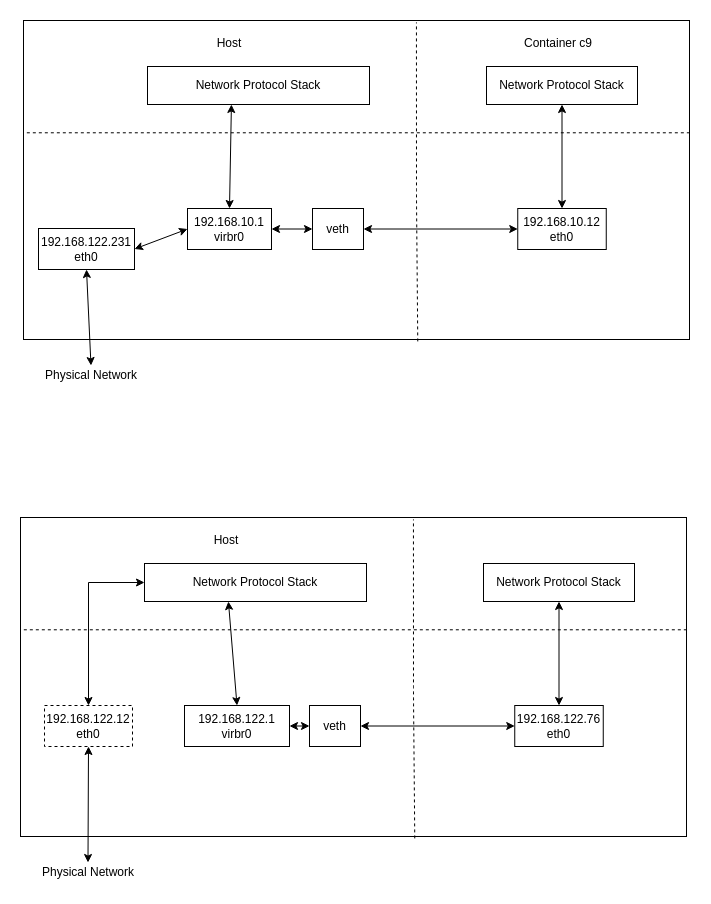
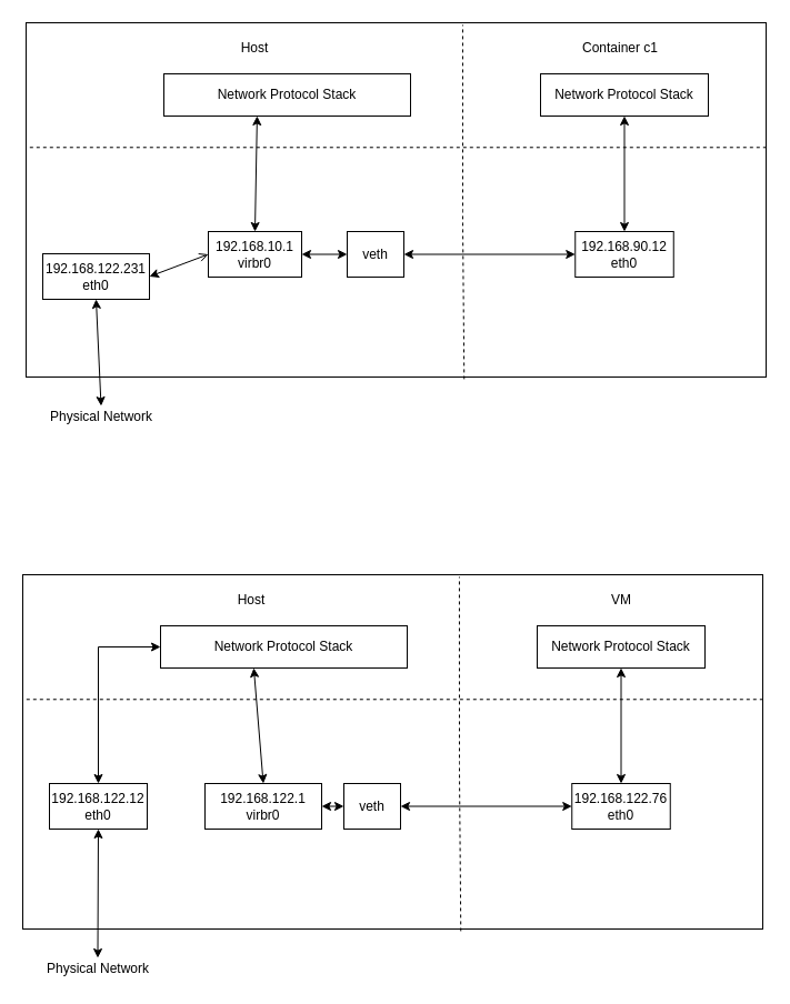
  <mxCell id="0" />
  <mxCell id="1" parent="0" />
  <mxCell id="2" value="" style="rounded=0;whiteSpace=wrap;html=1;" parent="1" vertex="1"><mxGeometry x="23" y="20" width="666" height="319" as="geometry" /></mxCell>
  <mxCell id="3" value="Network Protocol Stack" style="rounded=0;whiteSpace=wrap;html=1;" parent="1" vertex="1"><mxGeometry x="147" y="66" width="222" height="38" as="geometry" /></mxCell>
  <mxCell id="4" value="" style="endArrow=none;dashed=1;html=1;entryX=1;entryY=0.352;entryDx=0;entryDy=0;exitX=0.005;exitY=0.352;exitDx=0;exitDy=0;exitPerimeter=0;entryPerimeter=0;" parent="1" source="2" target="2" edge="1"><mxGeometry width="50" height="50" relative="1" as="geometry"><mxPoint x="89" y="394" as="sourcePoint" /><mxPoint x="139" y="344" as="targetPoint" /></mxGeometry></mxCell>
  <mxCell id="5" value="192.168.10.1&lt;br&gt;virbr0" style="rounded=0;whiteSpace=wrap;html=1;" parent="1" vertex="1"><mxGeometry x="187" y="208" width="84" height="41" as="geometry" /></mxCell>
  <mxCell id="6" value="veth" style="rounded=0;whiteSpace=wrap;html=1;" parent="1" vertex="1"><mxGeometry x="312" y="208" width="51" height="41" as="geometry" /></mxCell>
  <mxCell id="7" value="Network Protocol Stack" style="rounded=0;whiteSpace=wrap;html=1;" parent="1" vertex="1"><mxGeometry x="486" y="66" width="151" height="38" as="geometry" /></mxCell>
  <mxCell id="8" value="Host" style="text;html=1;strokeColor=none;fillColor=none;align=center;verticalAlign=middle;whiteSpace=wrap;rounded=0;" parent="1" vertex="1"><mxGeometry x="209" y="33" width="40" height="20" as="geometry" /></mxCell>
- <mxCell id="9" value="Container c9" style="text;html=1;strokeColor=none;fillColor=none;align=center;verticalAlign=middle;whiteSpace=wrap;rounded=0;" parent="1" vertex="1"><mxGeometry x="520" y="33" width="76" height="20" as="geometry" /></mxCell>
- <mxCell id="10" value="192.168.10.12&lt;br&gt;eth0" style="rounded=0;whiteSpace=wrap;html=1;" parent="1" vertex="1"><mxGeometry x="517.25" y="208" width="88.5" height="41" as="geometry" /></mxCell>
+ <mxCell id="9" value="Container c1" style="text;html=1;strokeColor=none;fillColor=none;align=center;verticalAlign=middle;whiteSpace=wrap;rounded=0;" parent="1" vertex="1"><mxGeometry x="520" y="33" width="76" height="20" as="geometry" /></mxCell>
+ <mxCell id="10" value="192.168.90.12&lt;br&gt;eth0" style="rounded=0;whiteSpace=wrap;html=1;" parent="1" vertex="1"><mxGeometry x="517.25" y="208" width="88.5" height="41" as="geometry" /></mxCell>
  <mxCell id="11" value="" style="endArrow=none;dashed=1;html=1;entryX=0.59;entryY=0.006;entryDx=0;entryDy=0;entryPerimeter=0;exitX=0.592;exitY=1.006;exitDx=0;exitDy=0;exitPerimeter=0;" parent="1" source="2" target="2" edge="1"><mxGeometry width="50" height="50" relative="1" as="geometry"><mxPoint x="89" y="410" as="sourcePoint" /><mxPoint x="139" y="360" as="targetPoint" /><Array as="points"><mxPoint x="416" y="199" /></Array></mxGeometry></mxCell>
  <mxCell id="12" value="" style="endArrow=classic;startArrow=classic;html=1;entryX=0.5;entryY=1;entryDx=0;entryDy=0;exitX=0.5;exitY=0;exitDx=0;exitDy=0;" parent="1" source="10" target="7" edge="1"><mxGeometry width="50" height="50" relative="1" as="geometry"><mxPoint x="89" y="412" as="sourcePoint" /><mxPoint x="139" y="362" as="targetPoint" /></mxGeometry></mxCell>
  <mxCell id="13" value="" style="endArrow=classic;startArrow=classic;html=1;entryX=0;entryY=0.5;entryDx=0;entryDy=0;exitX=1;exitY=0.5;exitDx=0;exitDy=0;" parent="1" source="6" target="10" edge="1"><mxGeometry width="50" height="50" relative="1" as="geometry"><mxPoint x="89" y="412" as="sourcePoint" /><mxPoint x="139" y="362" as="targetPoint" /></mxGeometry></mxCell>
  <mxCell id="14" value="" style="endArrow=classic;startArrow=classic;html=1;entryX=0;entryY=0.5;entryDx=0;entryDy=0;exitX=1;exitY=0.5;exitDx=0;exitDy=0;" parent="1" source="5" target="6" edge="1"><mxGeometry width="50" height="50" relative="1" as="geometry"><mxPoint x="89" y="412" as="sourcePoint" /><mxPoint x="139" y="362" as="targetPoint" /></mxGeometry></mxCell>
  <mxCell id="15" value="192.168.122.231&lt;br&gt;eth0" style="rounded=0;whiteSpace=wrap;html=1;" parent="1" vertex="1"><mxGeometry x="38" y="228" width="96" height="41" as="geometry" /></mxCell>
  <mxCell id="16" value="" style="endArrow=classic;startArrow=classic;html=1;exitX=0.5;exitY=0;exitDx=0;exitDy=0;entryX=0.378;entryY=1;entryDx=0;entryDy=0;entryPerimeter=0;" parent="1" source="5" target="3" edge="1"><mxGeometry width="50" height="50" relative="1" as="geometry"><mxPoint x="55" y="412" as="sourcePoint" /><mxPoint x="233" y="105" as="targetPoint" /></mxGeometry></mxCell>
  <mxCell id="17" value="Physical Network" style="text;html=1;strokeColor=none;fillColor=none;align=center;verticalAlign=middle;whiteSpace=wrap;rounded=0;" parent="1" vertex="1"><mxGeometry x="42.75" y="365" width="95.5" height="20" as="geometry" /></mxCell>
  <mxCell id="18" value="" style="endArrow=classic;startArrow=classic;html=1;exitX=0.5;exitY=0;exitDx=0;exitDy=0;entryX=0.5;entryY=1;entryDx=0;entryDy=0;" parent="1" source="17" target="15" edge="1"><mxGeometry width="50" height="50" relative="1" as="geometry"><mxPoint x="72.75" y="299" as="sourcePoint" /><mxPoint x="123" y="249" as="targetPoint" /></mxGeometry></mxCell>
- <mxCell id="19" value="" style="endArrow=classic;startArrow=classic;html=1;entryX=0;entryY=0.5;entryDx=0;entryDy=0;exitX=1;exitY=0.5;exitDx=0;exitDy=0;" parent="1" source="15" target="5" edge="1"><mxGeometry width="50" height="50" relative="1" as="geometry"><mxPoint x="23" y="456" as="sourcePoint" /><mxPoint x="73" y="406" as="targetPoint" /></mxGeometry></mxCell>
+ <mxCell id="19" value="" style="endArrow=open;startArrow=classic;html=1;entryX=0;entryY=0.5;entryDx=0;entryDy=0;exitX=1;exitY=0.5;exitDx=0;exitDy=0;" parent="1" source="15" target="5" edge="1"><mxGeometry width="50" height="50" relative="1" as="geometry"><mxPoint x="23" y="456" as="sourcePoint" /><mxPoint x="73" y="406" as="targetPoint" /></mxGeometry></mxCell>
  <mxCell id="20" value="" style="rounded=0;whiteSpace=wrap;html=1;" parent="1" vertex="1"><mxGeometry x="20" y="517" width="666" height="319" as="geometry" /></mxCell>
  <mxCell id="21" value="Network Protocol Stack" style="rounded=0;whiteSpace=wrap;html=1;" parent="1" vertex="1"><mxGeometry x="144" y="563" width="222" height="38" as="geometry" /></mxCell>
  <mxCell id="22" value="" style="endArrow=none;dashed=1;html=1;entryX=1;entryY=0.352;entryDx=0;entryDy=0;exitX=0.005;exitY=0.352;exitDx=0;exitDy=0;exitPerimeter=0;entryPerimeter=0;" parent="1" source="20" target="20" edge="1"><mxGeometry width="50" height="50" relative="1" as="geometry"><mxPoint x="86" y="891" as="sourcePoint" /><mxPoint x="136" y="841" as="targetPoint" /></mxGeometry></mxCell>
  <mxCell id="23" value="192.168.122.1&lt;br&gt;virbr0" style="rounded=0;whiteSpace=wrap;html=1;" parent="1" vertex="1"><mxGeometry x="184" y="705" width="105" height="41" as="geometry" /></mxCell>
  <mxCell id="24" value="veth" style="rounded=0;whiteSpace=wrap;html=1;" parent="1" vertex="1"><mxGeometry x="309" y="705" width="51" height="41" as="geometry" /></mxCell>
  <mxCell id="25" value="Network Protocol Stack" style="rounded=0;whiteSpace=wrap;html=1;" parent="1" vertex="1"><mxGeometry x="483" y="563" width="151" height="38" as="geometry" /></mxCell>
  <mxCell id="26" value="Host" style="text;html=1;strokeColor=none;fillColor=none;align=center;verticalAlign=middle;whiteSpace=wrap;rounded=0;" parent="1" vertex="1"><mxGeometry x="206" y="530" width="40" height="20" as="geometry" /></mxCell>
+ <mxCell id="27" value="VM" style="text;html=1;strokeColor=none;fillColor=none;align=center;verticalAlign=middle;whiteSpace=wrap;rounded=0;" parent="1" vertex="1"><mxGeometry x="538.5" y="530" width="40" height="20" as="geometry" /></mxCell>
  <mxCell id="28" value="192.168.122.76&lt;br&gt;eth0" style="rounded=0;whiteSpace=wrap;html=1;" parent="1" vertex="1"><mxGeometry x="514.25" y="705" width="88.5" height="41" as="geometry" /></mxCell>
  <mxCell id="29" value="" style="endArrow=none;dashed=1;html=1;entryX=0.59;entryY=0.006;entryDx=0;entryDy=0;entryPerimeter=0;exitX=0.592;exitY=1.006;exitDx=0;exitDy=0;exitPerimeter=0;" parent="1" source="20" target="20" edge="1"><mxGeometry width="50" height="50" relative="1" as="geometry"><mxPoint x="86" y="907" as="sourcePoint" /><mxPoint x="136" y="857" as="targetPoint" /><Array as="points"><mxPoint x="413" y="696" /></Array></mxGeometry></mxCell>
  <mxCell id="30" value="" style="endArrow=classic;startArrow=classic;html=1;entryX=0.5;entryY=1;entryDx=0;entryDy=0;exitX=0.5;exitY=0;exitDx=0;exitDy=0;" parent="1" source="28" target="25" edge="1"><mxGeometry width="50" height="50" relative="1" as="geometry"><mxPoint x="86" y="909" as="sourcePoint" /><mxPoint x="136" y="859" as="targetPoint" /></mxGeometry></mxCell>
  <mxCell id="31" value="" style="endArrow=classic;startArrow=classic;html=1;entryX=0;entryY=0.5;entryDx=0;entryDy=0;exitX=1;exitY=0.5;exitDx=0;exitDy=0;" parent="1" source="24" target="28" edge="1"><mxGeometry width="50" height="50" relative="1" as="geometry"><mxPoint x="86" y="909" as="sourcePoint" /><mxPoint x="136" y="859" as="targetPoint" /></mxGeometry></mxCell>
  <mxCell id="32" value="" style="endArrow=classic;startArrow=classic;html=1;entryX=0;entryY=0.5;entryDx=0;entryDy=0;exitX=1;exitY=0.5;exitDx=0;exitDy=0;" parent="1" source="23" target="24" edge="1"><mxGeometry width="50" height="50" relative="1" as="geometry"><mxPoint x="86" y="909" as="sourcePoint" /><mxPoint x="136" y="859" as="targetPoint" /></mxGeometry></mxCell>
- <mxCell id="33" value="192.168.122.12&lt;br&gt;eth0" style="rounded=0;whiteSpace=wrap;html=1;dashed=1;" parent="1" vertex="1"><mxGeometry x="44" y="705" width="88" height="41" as="geometry" /></mxCell>
+ <mxCell id="33" value="192.168.122.12&lt;br&gt;eth0" style="rounded=0;whiteSpace=wrap;html=1;" parent="1" vertex="1"><mxGeometry x="44" y="705" width="88" height="41" as="geometry" /></mxCell>
  <mxCell id="34" value="" style="endArrow=classic;startArrow=classic;html=1;exitX=0.5;exitY=0;exitDx=0;exitDy=0;entryX=0.378;entryY=1;entryDx=0;entryDy=0;entryPerimeter=0;" parent="1" source="23" target="21" edge="1"><mxGeometry width="50" height="50" relative="1" as="geometry"><mxPoint x="52" y="909" as="sourcePoint" /><mxPoint x="230" y="602" as="targetPoint" /></mxGeometry></mxCell>
  <mxCell id="35" value="Physical Network" style="text;html=1;strokeColor=none;fillColor=none;align=center;verticalAlign=middle;whiteSpace=wrap;rounded=0;" parent="1" vertex="1"><mxGeometry x="39.75" y="862" width="95.5" height="20" as="geometry" /></mxCell>
  <mxCell id="36" value="" style="endArrow=classic;startArrow=classic;html=1;exitX=0.5;exitY=0;exitDx=0;exitDy=0;entryX=0.5;entryY=1;entryDx=0;entryDy=0;" parent="1" source="35" target="33" edge="1"><mxGeometry width="50" height="50" relative="1" as="geometry"><mxPoint x="69.75" y="796" as="sourcePoint" /><mxPoint x="120" y="746" as="targetPoint" /></mxGeometry></mxCell>
  <mxCell id="37" value="" style="endArrow=classic;startArrow=classic;html=1;entryX=0;entryY=0.5;entryDx=0;entryDy=0;exitX=0.5;exitY=0;exitDx=0;exitDy=0;edgeStyle=orthogonalEdgeStyle;strokeColor=#000000;rounded=0;" parent="1" source="33" target="21" edge="1"><mxGeometry width="50" height="50" relative="1" as="geometry"><mxPoint x="20" y="953" as="sourcePoint" /><mxPoint x="70" y="903" as="targetPoint" /></mxGeometry></mxCell>
